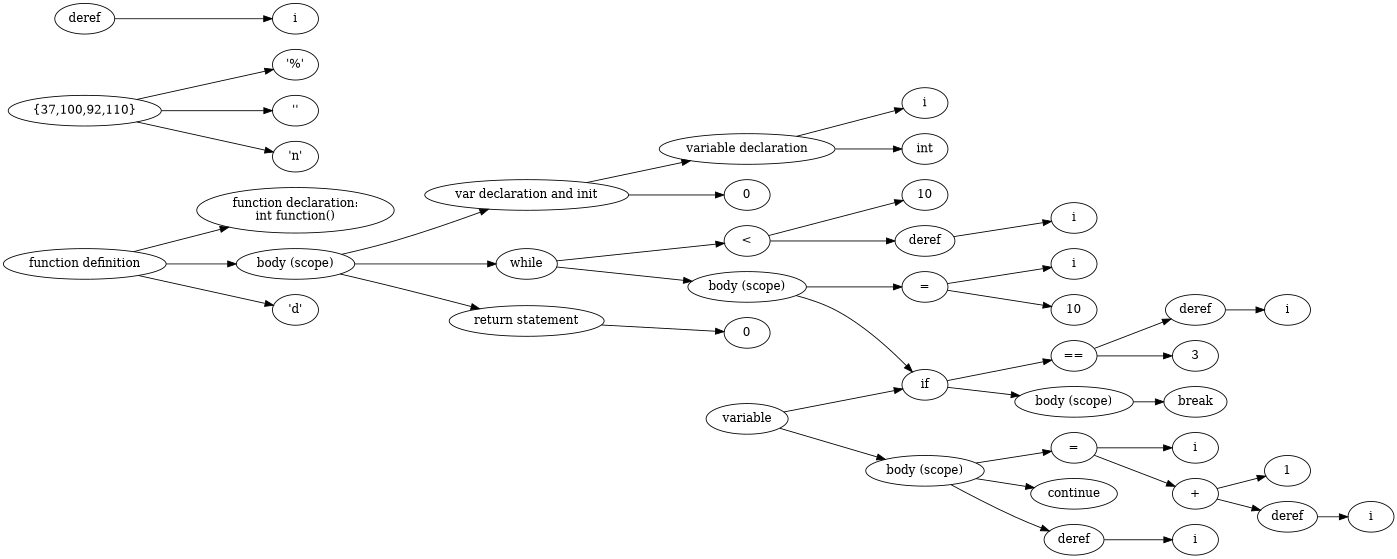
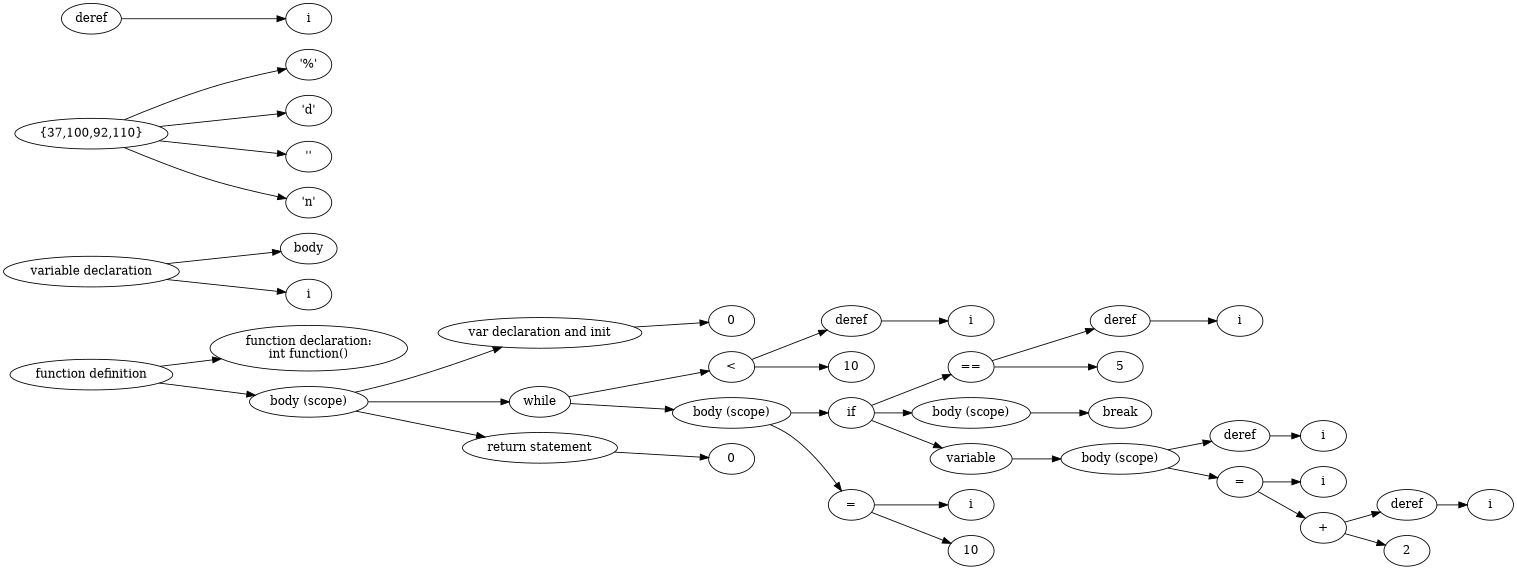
  digraph {
    rankdir=LR
    n1 [label="function declaration:\nint function()"]
    n2 [label="function definition"]
    n3 [label="body (scope)"]
    n4 [label="var declaration and init"]
    n5 [label=while]
    n6 [label="return statement"]
-   n7 [label=int]
+   n7 [label=body]
    n8 [label="variable declaration"]
    n9 [label=i]
    n10 [label=0]
    n11 [label="<"]
    n12 [label="body (scope)"]
    n13 [label=0]
    n14 [label=i]
    n15 [label=deref]
    n16 [label=10]
    n17 [label=if]
    n18 [label="="]
    n19 [label="'%'"]
    n20 [label="{37,100,92,110}"]
    n21 [label="'d'"]
    n22 [label="'\'"]
    n23 [label="'n'"]
    n24 [label=deref]
    n25 [label=i]
    n26 [label="=="]
    n27 [label="body (scope)"]
    n28 [label=variable]
    n29 [label=i]
    n30 [label=10]
    n31 [label=i]
    n32 [label=deref]
-   n33 [label=3]
+   n33 [label=5]
    n34 [label=break]
    n35 [label="body (scope)"]
    n36 [label=i]
    n37 [label=deref]
    n38 [label="="]
-   n39 [label=continue]
    n40 [label=i]
    n41 [label="+"]
    n42 [label=deref]
-   n43 [label=1]
+   n43 [label=2]
    n44 [label=i]
    n2 -> n1
    n2 -> n3
    n3 -> n4
    n3 -> n5
    n3 -> n6
-   n4 -> n8
    n4 -> n10
    n5 -> n11
    n5 -> n12
    n6 -> n13
    n8 -> n7
    n8 -> n9
    n11 -> n15
    n11 -> n16
    n12 -> n17
    n12 -> n18
    n15 -> n14
    n17 -> n26
    n17 -> n27
-   n28 -> n17
+   n17 -> n28
    n18 -> n29
    n18 -> n30
    n20 -> n19
-   n2 -> n21
+   n20 -> n21
    n20 -> n22
    n20 -> n23
    n24 -> n25
    n26 -> n32
    n26 -> n33
    n27 -> n34
    n28 -> n35
    n32 -> n31
    n35 -> n37
    n35 -> n38
-   n35 -> n39
    n37 -> n36
    n38 -> n40
    n38 -> n41
    n41 -> n42
    n41 -> n43
    n42 -> n44
  }
